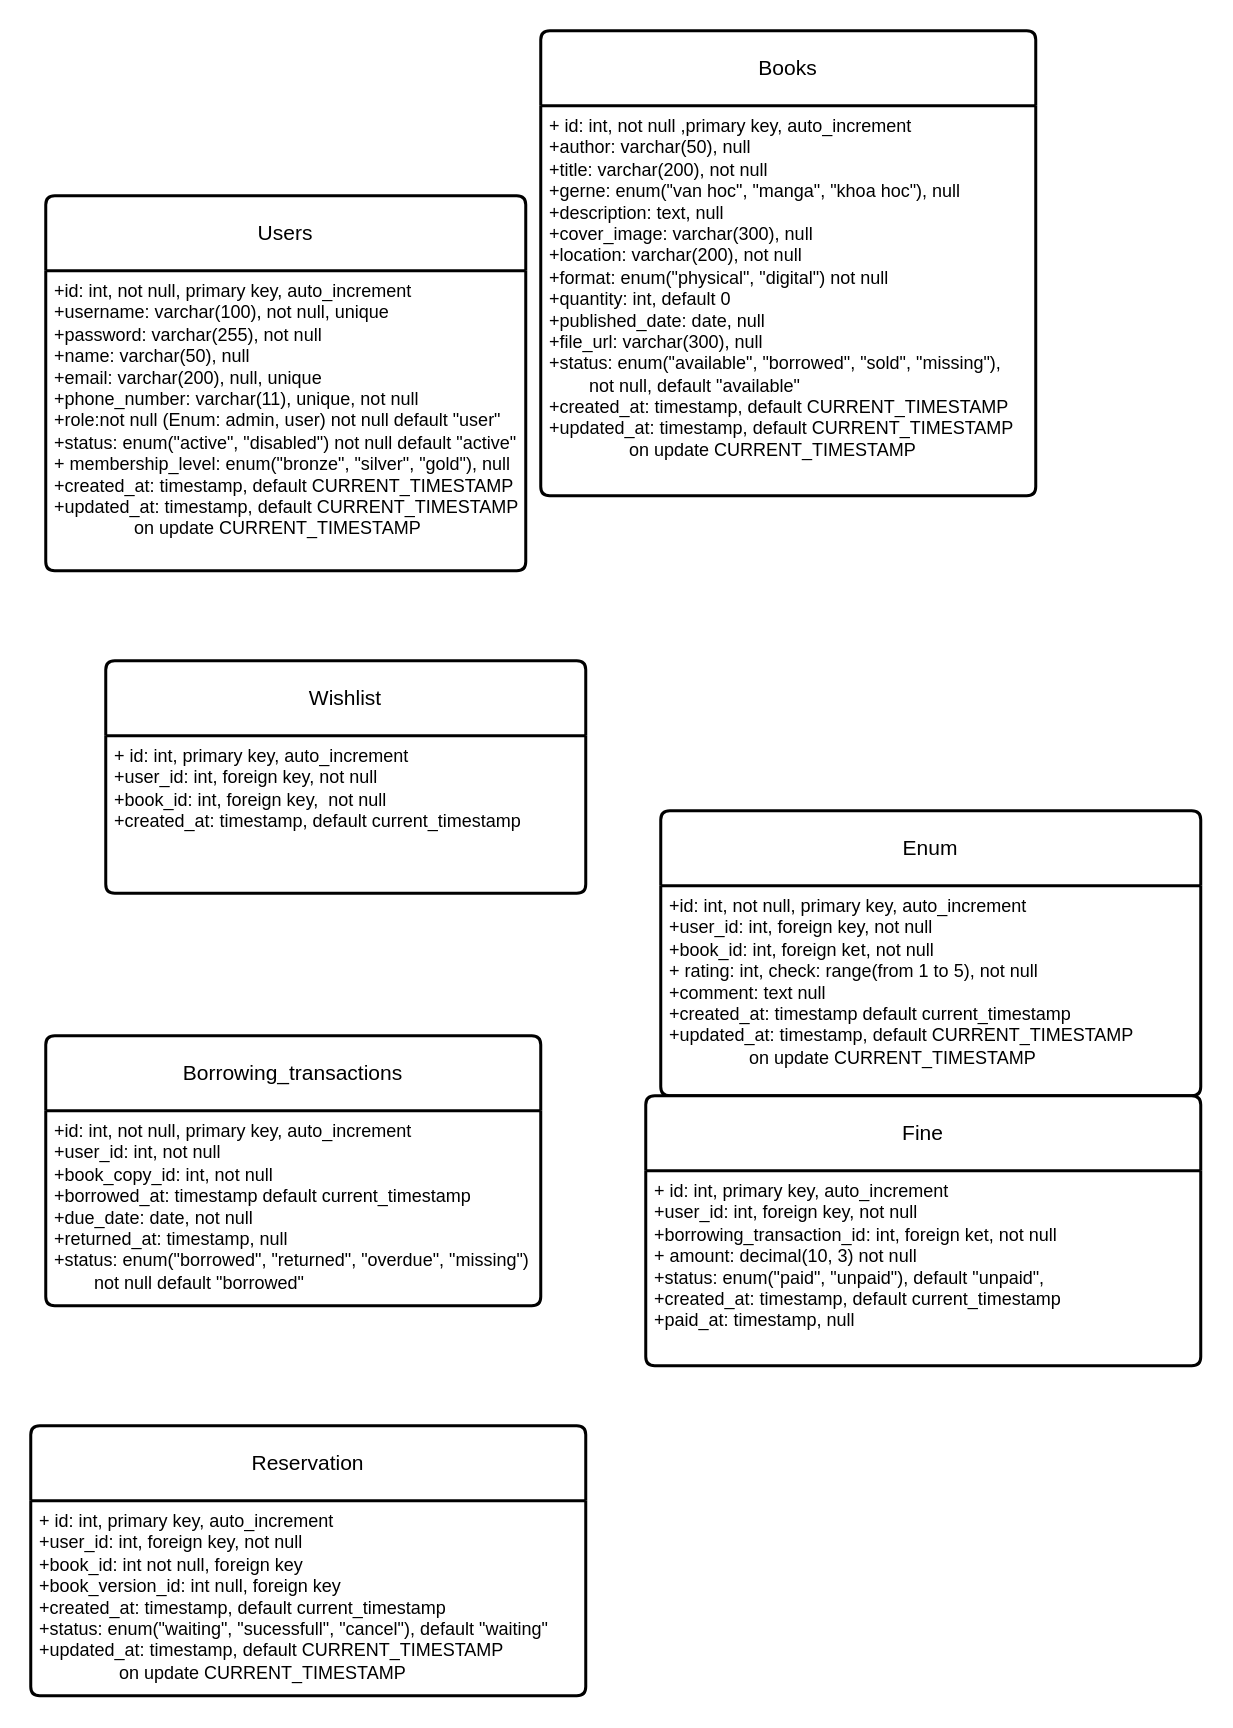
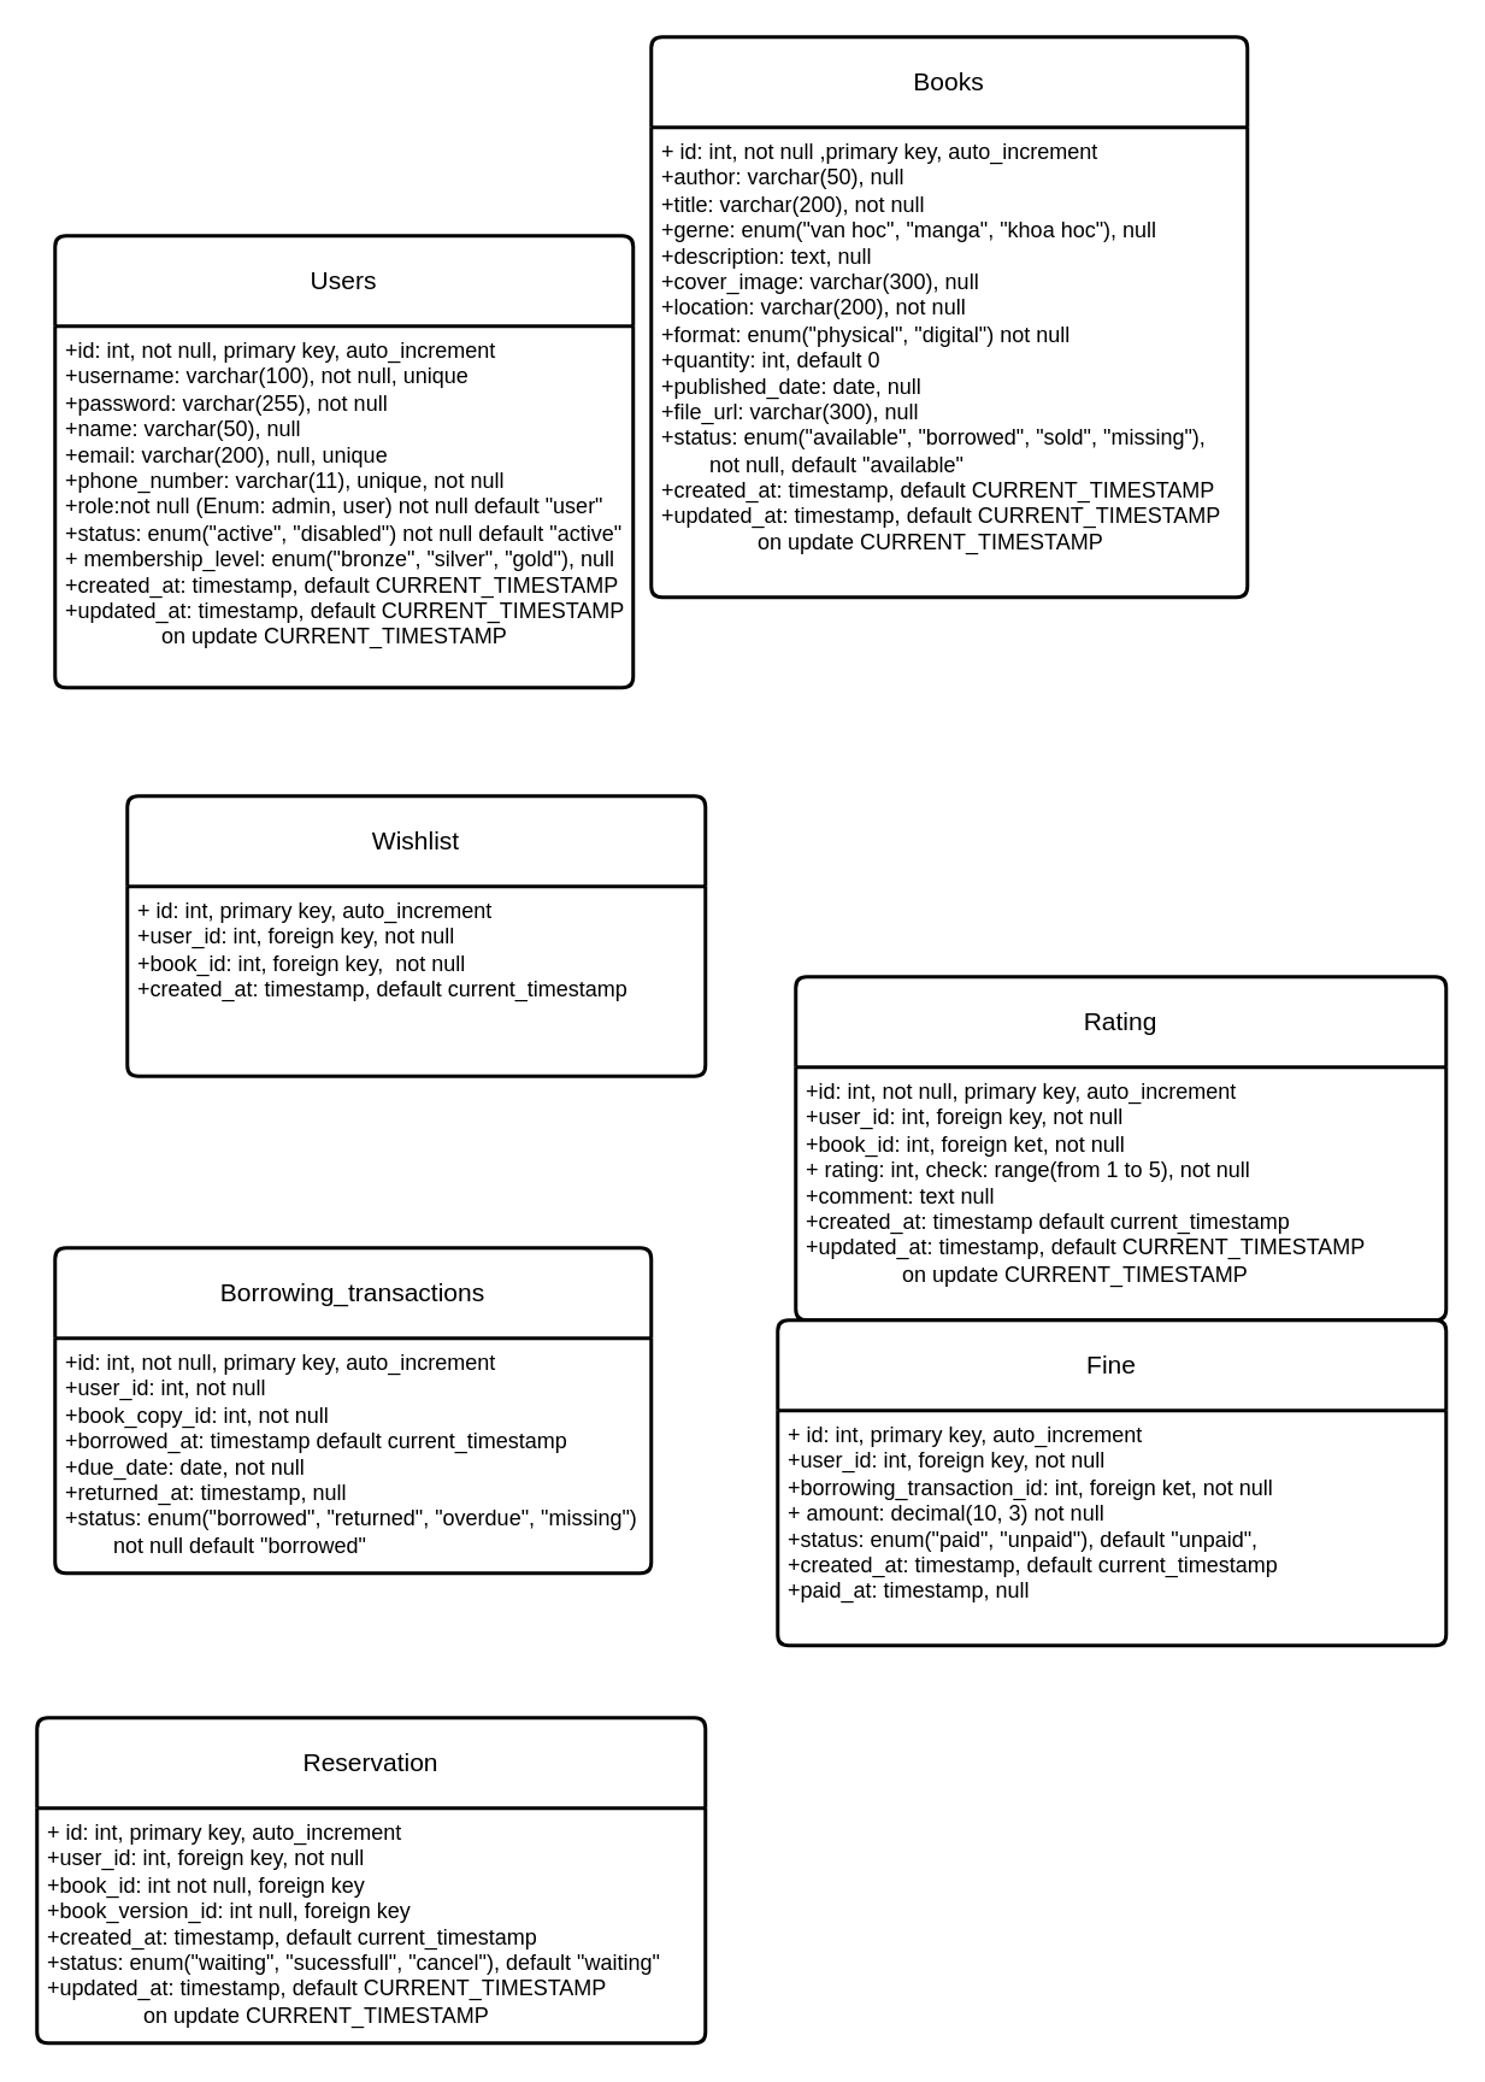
  <mxCell id="0" />
  <mxCell id="1" parent="0" />
  <mxCell id="2" value="Users" style="swimlane;childLayout=stackLayout;horizontal=1;startSize=50;horizontalStack=0;rounded=1;fontSize=14;fontStyle=0;strokeWidth=2;resizeParent=0;resizeLast=1;shadow=0;dashed=0;align=center;arcSize=4;whiteSpace=wrap;html=1;" parent="1" vertex="1"><mxGeometry x="30" y="130" width="320" height="250" as="geometry" /></mxCell>
  <mxCell id="3" value="+id: int, not null, primary key, auto_increment&lt;br&gt;+username: varchar(100), not null, unique&lt;br&gt;+password: varchar(255), not null&lt;div&gt;+name: varchar(50), null&lt;/div&gt;&lt;div&gt;+email: varchar(200), null, unique&lt;/div&gt;&lt;div&gt;+phone_number: varchar(11), unique, not null&lt;/div&gt;&lt;div&gt;+role:not null (Enum: admin, user) not null default &quot;user&quot;&lt;/div&gt;&lt;div&gt;+status: enum(&quot;active&quot;, &quot;disabled&quot;) not null default &quot;active&quot;&lt;/div&gt;&lt;div&gt;+ membership_level: enum(&quot;bronze&quot;, &quot;silver&quot;, &quot;gold&quot;), null&lt;/div&gt;&lt;div&gt;&lt;div&gt;+created_at: timestamp, default CURRENT_TIMESTAMP&lt;/div&gt;&lt;div&gt;+updated_at: timestamp, default CURRENT_TIMESTAMP&amp;nbsp;&lt;/div&gt;&lt;div&gt;&lt;span style=&quot;white-space-collapse: preserve;&quot;&gt;&#09;&lt;/span&gt;&lt;span style=&quot;white-space-collapse: preserve;&quot;&gt;&#09;&lt;/span&gt;on update CURRENT_TIMESTAMP&lt;/div&gt;&lt;/div&gt;&lt;div&gt;&lt;br&gt;&lt;/div&gt;" style="align=left;strokeColor=none;fillColor=none;spacingLeft=4;fontSize=12;verticalAlign=top;resizable=0;rotatable=0;part=1;html=1;" parent="2" vertex="1"><mxGeometry y="50" width="320" height="200" as="geometry" /></mxCell>
  <mxCell id="4" value="Books" style="swimlane;childLayout=stackLayout;horizontal=1;startSize=50;horizontalStack=0;rounded=1;fontSize=14;fontStyle=0;strokeWidth=2;resizeParent=0;resizeLast=1;shadow=0;dashed=0;align=center;arcSize=4;whiteSpace=wrap;html=1;" parent="1" vertex="1"><mxGeometry x="360" y="20" width="330" height="310" as="geometry" /></mxCell>
  <mxCell id="5" value="&lt;div&gt;+ id: int, not null ,primary key, auto_increment&lt;/div&gt;&lt;div&gt;+author: varchar(50), null&lt;/div&gt;&lt;div&gt;+title: varchar(200), not null&lt;/div&gt;&lt;div&gt;&lt;span style=&quot;background-color: transparent; color: light-dark(rgb(0, 0, 0), rgb(255, 255, 255));&quot;&gt;+gerne: enum(&quot;van hoc&quot;, &quot;manga&quot;, &quot;khoa hoc&quot;), null&lt;/span&gt;&lt;/div&gt;&lt;div&gt;+description: text, null&lt;/div&gt;&lt;div&gt;+cover_image: varchar(300), null&lt;/div&gt;&lt;div&gt;+location: varchar(200), not null&lt;/div&gt;&lt;div&gt;&lt;div&gt;+format: enum(&quot;physical&quot;, &quot;digital&quot;) not null&lt;/div&gt;&lt;div&gt;&lt;/div&gt;&lt;/div&gt;&lt;div&gt;&lt;div&gt;+quantity: int, default 0&lt;/div&gt;&lt;div&gt;+published_date: date, null&lt;/div&gt;&lt;div&gt;+file_url: varchar(300), null&lt;/div&gt;&lt;/div&gt;&lt;div&gt;&lt;div&gt;&lt;span style=&quot;background-color: transparent; color: light-dark(rgb(0, 0, 0), rgb(255, 255, 255));&quot;&gt;+status: enum(&quot;available&quot;, &quot;borrowed&quot;, &quot;sold&quot;, &quot;missing&quot;),&amp;nbsp;&lt;/span&gt;&lt;/div&gt;&lt;div&gt;&lt;span style=&quot;white-space-collapse: preserve;&quot;&gt;&#09;&lt;/span&gt;not null, default &quot;available&quot;&lt;/div&gt;&lt;div&gt;&lt;/div&gt;&lt;/div&gt;&lt;div&gt;+created_at: timestamp, default CURRENT_TIMESTAMP&lt;/div&gt;&lt;div&gt;+updated_at: timestamp, default CURRENT_TIMESTAMP&amp;nbsp;&lt;/div&gt;&lt;div&gt;&lt;span style=&quot;white-space: pre;&quot;&gt;&#09;&lt;/span&gt;&lt;span style=&quot;white-space: pre;&quot;&gt;&#09;&lt;/span&gt;on update CURRENT_TIMESTAMP&lt;/div&gt;&lt;div&gt;&lt;br&gt;&lt;/div&gt;" style="align=left;strokeColor=none;fillColor=none;spacingLeft=4;fontSize=12;verticalAlign=top;resizable=0;rotatable=0;part=1;html=1;" parent="4" vertex="1"><mxGeometry y="50" width="330" height="260" as="geometry" /></mxCell>
  <mxCell id="6" value="Borrowing_transactions&lt;span style=&quot;color: rgba(0, 0, 0, 0); font-family: monospace; font-size: 0px; text-align: start; text-wrap-mode: nowrap;&quot;&gt;%3CmxGraphModel%3E%3Croot%3E%3CmxCell%20id%3D%220%22%2F%3E%3CmxCell%20id%3D%221%22%20parent%3D%220%22%2F%3E%3CmxCell%20id%3D%222%22%20value%3D%22Users%22%20style%3D%22swimlane%3BchildLayout%3DstackLayout%3Bhorizontal%3D1%3BstartSize%3D50%3BhorizontalStack%3D0%3Brounded%3D1%3BfontSize%3D14%3BfontStyle%3D0%3BstrokeWidth%3D2%3BresizeParent%3D0%3BresizeLast%3D1%3Bshadow%3D0%3Bdashed%3D0%3Balign%3Dcenter%3BarcSize%3D4%3BwhiteSpace%3Dwrap%3Bhtml%3D1%3B%22%20vertex%3D%221%22%20parent%3D%221%22%3E%3CmxGeometry%20x%3D%2230%22%20y%3D%22110%22%20width%3D%22220%22%20height%3D%22190%22%20as%3D%22geometry%22%2F%3E%3C%2FmxCell%3E%3CmxCell%20id%3D%223%22%20value%3D%22%2Bid%3A%20int%2C%20not%20null%2C%20primary%20key%26lt%3Bbr%26gt%3B%2Baccount_name%3A%20string%2C%20not%20null%2C%20unique%26lt%3Bbr%26gt%3B%2Bpassword%3A%20string%2C%20not%20null%26lt%3Bdiv%26gt%3B%2Bname%3A%20string%2C%20default%3A%20unknown%26lt%3B%2Fdiv%26gt%3B%26lt%3Bdiv%26gt%3B%2Bemail%3A%20string%2C%20not%20null%26lt%3B%2Fdiv%26gt%3B%26lt%3Bdiv%26gt%3B%2Bphone_number%3A%20string%2C%20unique%26lt%3B%2Fdiv%26gt%3B%26lt%3Bdiv%26gt%3B%2Brole%3Astring%2C%20not%20null%26lt%3B%2Fdiv%26gt%3B%26lt%3Bdiv%26gt%3B%2B%20membership_level%3A%20string%26lt%3B%2Fdiv%26gt%3B%26lt%3Bdiv%26gt%3B%26lt%3Bbr%26gt%3B%26lt%3B%2Fdiv%26gt%3B%22%20style%3D%22align%3Dleft%3BstrokeColor%3Dnone%3BfillColor%3Dnone%3BspacingLeft%3D4%3BfontSize%3D12%3BverticalAlign%3Dtop%3Bresizable%3D0%3Brotatable%3D0%3Bpart%3D1%3Bhtml%3D1%3B%22%20vertex%3D%221%22%20parent%3D%222%22%3E%3CmxGeometry%20y%3D%2250%22%20width%3D%22220%22%20height%3D%22140%22%20as%3D%22geometry%22%2F%3E%3C%2FmxCell%3E%3C%2Froot%3E%3C%2FmxGraphModel%3E&lt;/span&gt;" style="swimlane;childLayout=stackLayout;horizontal=1;startSize=50;horizontalStack=0;rounded=1;fontSize=14;fontStyle=0;strokeWidth=2;resizeParent=0;resizeLast=1;shadow=0;dashed=0;align=center;arcSize=4;whiteSpace=wrap;html=1;" parent="1" vertex="1"><mxGeometry x="30" y="690" width="330" height="180" as="geometry" /></mxCell>
  <mxCell id="7" value="+id: int, not null, primary key, auto_increment&lt;br&gt;+user_id: int, not null&lt;div&gt;+book_copy_id: int, not null&lt;/div&gt;&lt;div&gt;+borrowed_at: timestamp default current_timestamp&lt;br&gt;&lt;div&gt;+due_date: date, not null&lt;/div&gt;&lt;div&gt;+returned_at: timestamp, null&lt;/div&gt;&lt;div&gt;+status: enum(&quot;borrowed&quot;, &quot;returned&quot;, &quot;overdue&quot;, &quot;missing&quot;)&lt;/div&gt;&lt;div&gt;&lt;span style=&quot;white-space: pre;&quot;&gt;&#09;&lt;/span&gt;not null&amp;nbsp;default &quot;borrowed&quot;&lt;/div&gt;&lt;div&gt;&lt;div&gt;&lt;br&gt;&lt;/div&gt;&lt;/div&gt;&lt;/div&gt;" style="align=left;strokeColor=none;fillColor=none;spacingLeft=4;fontSize=12;verticalAlign=top;resizable=0;rotatable=0;part=1;html=1;" parent="6" vertex="1"><mxGeometry y="50" width="330" height="130" as="geometry" /></mxCell>
- <mxCell id="8" value="Enum" style="swimlane;childLayout=stackLayout;horizontal=1;startSize=50;horizontalStack=0;rounded=1;fontSize=14;fontStyle=0;strokeWidth=2;resizeParent=0;resizeLast=1;shadow=0;dashed=0;align=center;arcSize=4;whiteSpace=wrap;html=1;" parent="1" vertex="1"><mxGeometry x="440" y="540" width="360" height="190" as="geometry" /></mxCell>
+ <mxCell id="8" value="Rating" style="swimlane;childLayout=stackLayout;horizontal=1;startSize=50;horizontalStack=0;rounded=1;fontSize=14;fontStyle=0;strokeWidth=2;resizeParent=0;resizeLast=1;shadow=0;dashed=0;align=center;arcSize=4;whiteSpace=wrap;html=1;" parent="1" vertex="1"><mxGeometry x="440" y="540" width="360" height="190" as="geometry" /></mxCell>
  <mxCell id="9" value="+id: int, not null, primary key, auto_increment&lt;br&gt;+user_id: int, foreign key, not null&lt;div&gt;+book_id: int, foreign ket, not null&lt;/div&gt;&lt;div&gt;&lt;span style=&quot;background-color: transparent; color: light-dark(rgb(0, 0, 0), rgb(255, 255, 255));&quot;&gt;+ rating: int, check: range(from 1 to 5), not null&lt;/span&gt;&lt;/div&gt;&lt;div&gt;&lt;div&gt;+comment: text null&lt;/div&gt;&lt;/div&gt;&lt;div&gt;+created_at: timestamp default current_timestamp&lt;/div&gt;&lt;div&gt;&lt;div&gt;+updated_at: timestamp, default CURRENT_TIMESTAMP&amp;nbsp;&lt;/div&gt;&lt;div&gt;&lt;span style=&quot;white-space-collapse: preserve;&quot;&gt;&#09;&lt;/span&gt;&lt;span style=&quot;white-space-collapse: preserve;&quot;&gt;&#09;&lt;/span&gt;on update CURRENT_TIMESTAMP&lt;/div&gt;&lt;/div&gt;" style="align=left;strokeColor=none;fillColor=none;spacingLeft=4;fontSize=12;verticalAlign=top;resizable=0;rotatable=0;part=1;html=1;" parent="8" vertex="1"><mxGeometry y="50" width="360" height="140" as="geometry" /></mxCell>
  <mxCell id="10" value="Wishlist" style="swimlane;childLayout=stackLayout;horizontal=1;startSize=50;horizontalStack=0;rounded=1;fontSize=14;fontStyle=0;strokeWidth=2;resizeParent=0;resizeLast=1;shadow=0;dashed=0;align=center;arcSize=4;whiteSpace=wrap;html=1;" parent="1" vertex="1"><mxGeometry x="70" y="440" width="320" height="155" as="geometry" /></mxCell>
  <mxCell id="11" value="&lt;div&gt;+ id: int, primary key, auto_increment&lt;/div&gt;&lt;div&gt;+user_id: int, foreign key, not null&lt;/div&gt;&lt;div&gt;+book_id: int, foreign key,&amp;nbsp; not null&lt;/div&gt;&lt;div&gt;&lt;span style=&quot;background-color: transparent; color: light-dark(rgb(0, 0, 0), rgb(255, 255, 255));&quot;&gt;+created_at: timestamp, default current_timestamp&lt;/span&gt;&lt;/div&gt;&lt;div&gt;&lt;br&gt;&lt;/div&gt;" style="align=left;strokeColor=none;fillColor=none;spacingLeft=4;fontSize=12;verticalAlign=top;resizable=0;rotatable=0;part=1;html=1;" parent="10" vertex="1"><mxGeometry y="50" width="320" height="105" as="geometry" /></mxCell>
  <mxCell id="12" value="Reservation" style="swimlane;childLayout=stackLayout;horizontal=1;startSize=50;horizontalStack=0;rounded=1;fontSize=14;fontStyle=0;strokeWidth=2;resizeParent=0;resizeLast=1;shadow=0;dashed=0;align=center;arcSize=4;whiteSpace=wrap;html=1;" parent="1" vertex="1"><mxGeometry x="20" y="950" width="370" height="180" as="geometry" /></mxCell>
  <mxCell id="13" value="&lt;div&gt;+ id: int, primary key, auto_increment&lt;/div&gt;&lt;div&gt;+user_id: int, foreign key, not null&lt;/div&gt;&lt;div&gt;+book_id: int not null, foreign key&lt;/div&gt;&lt;div&gt;+book_version_id: int null,&amp;nbsp;&lt;span style=&quot;background-color: transparent; color: light-dark(rgb(0, 0, 0), rgb(255, 255, 255));&quot;&gt;foreign key&lt;/span&gt;&lt;/div&gt;&lt;div&gt;+created_at: timestamp, default current_timestamp&lt;/div&gt;&lt;div&gt;+status: enum(&quot;waiting&quot;, &quot;sucessfull&quot;, &quot;cancel&quot;), default &quot;waiting&quot;&lt;/div&gt;&lt;div&gt;&lt;div&gt;+updated_at: timestamp, default CURRENT_TIMESTAMP&amp;nbsp;&lt;/div&gt;&lt;div&gt;&lt;span style=&quot;white-space-collapse: preserve;&quot;&gt;&#09;&lt;/span&gt;&lt;span style=&quot;white-space-collapse: preserve;&quot;&gt;&#09;&lt;/span&gt;on update CURRENT_TIMESTAMP&lt;/div&gt;&lt;/div&gt;" style="align=left;strokeColor=none;fillColor=none;spacingLeft=4;fontSize=12;verticalAlign=top;resizable=0;rotatable=0;part=1;html=1;" parent="12" vertex="1"><mxGeometry y="50" width="370" height="130" as="geometry" /></mxCell>
  <mxCell id="14" value="Fine" style="swimlane;childLayout=stackLayout;horizontal=1;startSize=50;horizontalStack=0;rounded=1;fontSize=14;fontStyle=0;strokeWidth=2;resizeParent=0;resizeLast=1;shadow=0;dashed=0;align=center;arcSize=4;whiteSpace=wrap;html=1;" parent="1" vertex="1"><mxGeometry x="430" y="730" width="370" height="180" as="geometry" /></mxCell>
  <mxCell id="15" value="&lt;div&gt;+ id: int, primary key, auto_increment&lt;/div&gt;&lt;div&gt;+user_id: int, foreign key, not null&lt;/div&gt;&lt;div&gt;+borrowing_transaction_id: int, foreign ket, not null&lt;/div&gt;&lt;div&gt;+ amount: decimal(10, 3) not null&lt;/div&gt;&lt;div&gt;+status: enum(&quot;paid&quot;, &quot;unpaid&quot;), default &quot;unpaid&quot;,&lt;/div&gt;&lt;div&gt;+created_at: timestamp, default current_timestamp&lt;/div&gt;&lt;div&gt;+paid_at: timestamp, null&lt;/div&gt;" style="align=left;strokeColor=none;fillColor=none;spacingLeft=4;fontSize=12;verticalAlign=top;resizable=0;rotatable=0;part=1;html=1;" parent="14" vertex="1"><mxGeometry y="50" width="370" height="130" as="geometry" /></mxCell>
